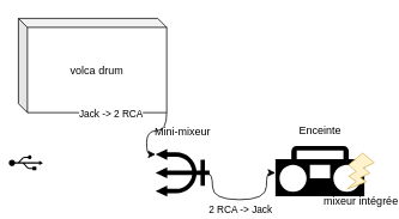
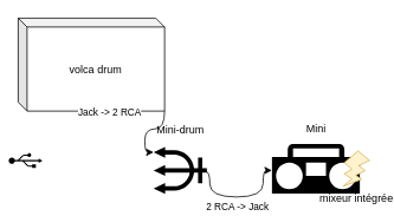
  <mxCell id="0" />
  <mxCell id="1" parent="0" />
  <mxCell id="2" value="" style="shape=mxgraph.signs.tech.usb;html=1;pointerEvents=1;fillColor=#000000;strokeColor=none;verticalLabelPosition=bottom;verticalAlign=top;align=center;sketch=0;rotation=90;" vertex="1" parent="1"><mxGeometry x="20" y="162" width="16.67" height="38" as="geometry" /></mxCell>
  <mxCell id="3" value="" style="shape=mxgraph.signs.tech.radio;html=1;pointerEvents=1;fillColor=#000000;strokeColor=none;verticalLabelPosition=bottom;verticalAlign=top;align=center;sketch=0;" vertex="1" parent="1"><mxGeometry x="306" y="162" width="99" height="56" as="geometry" /></mxCell>
  <mxCell id="4" value="mixeur intégrée" style="verticalLabelPosition=bottom;verticalAlign=top;html=1;shape=mxgraph.basic.flash;fillColor=#fff2cc;strokeColor=#d6b656;" vertex="1" parent="1"><mxGeometry x="386" y="170" width="30" height="40" as="geometry" /></mxCell>
  <mxCell id="5" value="" style="shape=mxgraph.signs.nature.neptune;html=1;pointerEvents=1;fillColor=#000000;strokeColor=none;verticalLabelPosition=bottom;verticalAlign=top;align=center;sketch=0;rotation=-90;" vertex="1" parent="1"><mxGeometry x="176" y="162" width="53.26" height="60" as="geometry" /></mxCell>
- <mxCell id="6" value="Mini-mixeur" style="text;html=1;strokeColor=none;fillColor=none;align=center;verticalAlign=middle;whiteSpace=wrap;rounded=0;" vertex="1" parent="1"><mxGeometry x="162.63" y="132" width="80" height="30" as="geometry" /></mxCell>
- <mxCell id="7" value="&lt;div&gt;Enceinte&lt;/div&gt;" style="text;html=1;strokeColor=none;fillColor=none;align=center;verticalAlign=middle;whiteSpace=wrap;rounded=0;" vertex="1" parent="1"><mxGeometry x="326" y="130" width="60" height="30" as="geometry" /></mxCell>
+ <mxCell id="6" value="Mini-drum" style="text;html=1;strokeColor=none;fillColor=none;align=center;verticalAlign=middle;whiteSpace=wrap;rounded=0;" vertex="1" parent="1"><mxGeometry x="162.63" y="132" width="80" height="30" as="geometry" /></mxCell>
+ <mxCell id="7" value="&lt;div&gt;Mini&lt;/div&gt;" style="text;html=1;strokeColor=none;fillColor=none;align=center;verticalAlign=middle;whiteSpace=wrap;rounded=0;" vertex="1" parent="1"><mxGeometry x="326" y="130" width="60" height="30" as="geometry" /></mxCell>
  <mxCell id="8" value="" style="endArrow=classic;html=1;rounded=0;edgeStyle=orthogonalEdgeStyle;curved=1;" edge="1" parent="1"><mxGeometry relative="1" as="geometry"><mxPoint x="226" y="192" as="sourcePoint" /><mxPoint x="306" y="192" as="targetPoint" /><Array as="points"><mxPoint x="226" y="193" /><mxPoint x="236" y="193" /><mxPoint x="236" y="222" /><mxPoint x="296" y="222" /><mxPoint x="296" y="192" /></Array></mxGeometry></mxCell>
  <mxCell id="9" value="&lt;div&gt;2 RCA -&amp;gt; Jack&lt;/div&gt;" style="edgeLabel;resizable=0;html=1;align=center;verticalAlign=middle;" connectable="0" vertex="1" parent="8"><mxGeometry relative="1" as="geometry"><mxPoint y="10" as="offset" /></mxGeometry></mxCell>
  <mxCell id="10" value="&lt;div&gt;volca drum&lt;/div&gt;" style="shape=cube;whiteSpace=wrap;html=1;boundedLbl=1;backgroundOutline=1;darkOpacity=0.05;darkOpacity2=0.1;size=10;" vertex="1" parent="1"><mxGeometry x="20" y="20" width="165" height="105" as="geometry" /></mxCell>
  <mxCell id="11" value="" style="endArrow=classic;html=1;rounded=0;edgeStyle=orthogonalEdgeStyle;curved=1;exitX=1;exitY=1;exitDx=0;exitDy=0;exitPerimeter=0;entryX=0.885;entryY=0;entryDx=0;entryDy=0;entryPerimeter=0;" edge="1" parent="1" source="10" target="5"><mxGeometry relative="1" as="geometry"><mxPoint x="-64" y="210" as="sourcePoint" /><mxPoint x="96" y="210" as="targetPoint" /></mxGeometry></mxCell>
  <mxCell id="12" value="Jack -&amp;gt; 2 RCA" style="edgeLabel;resizable=0;html=1;align=center;verticalAlign=middle;" connectable="0" vertex="1" parent="11"><mxGeometry relative="1" as="geometry"><mxPoint x="-44" y="-20" as="offset" /></mxGeometry></mxCell>
